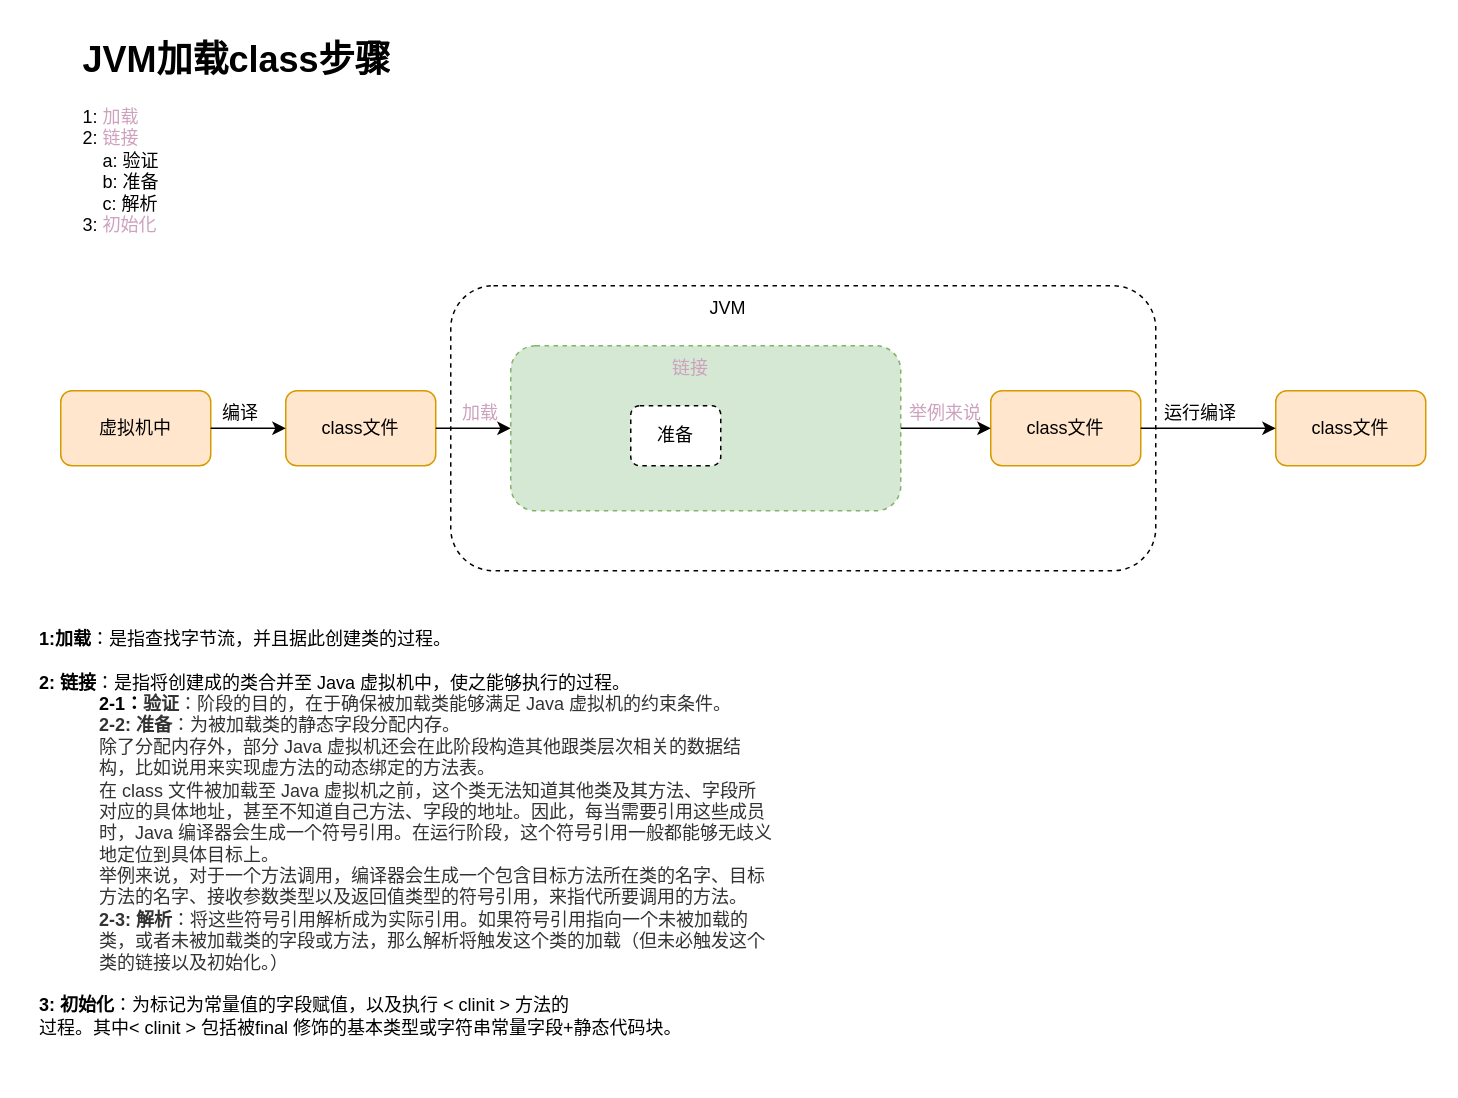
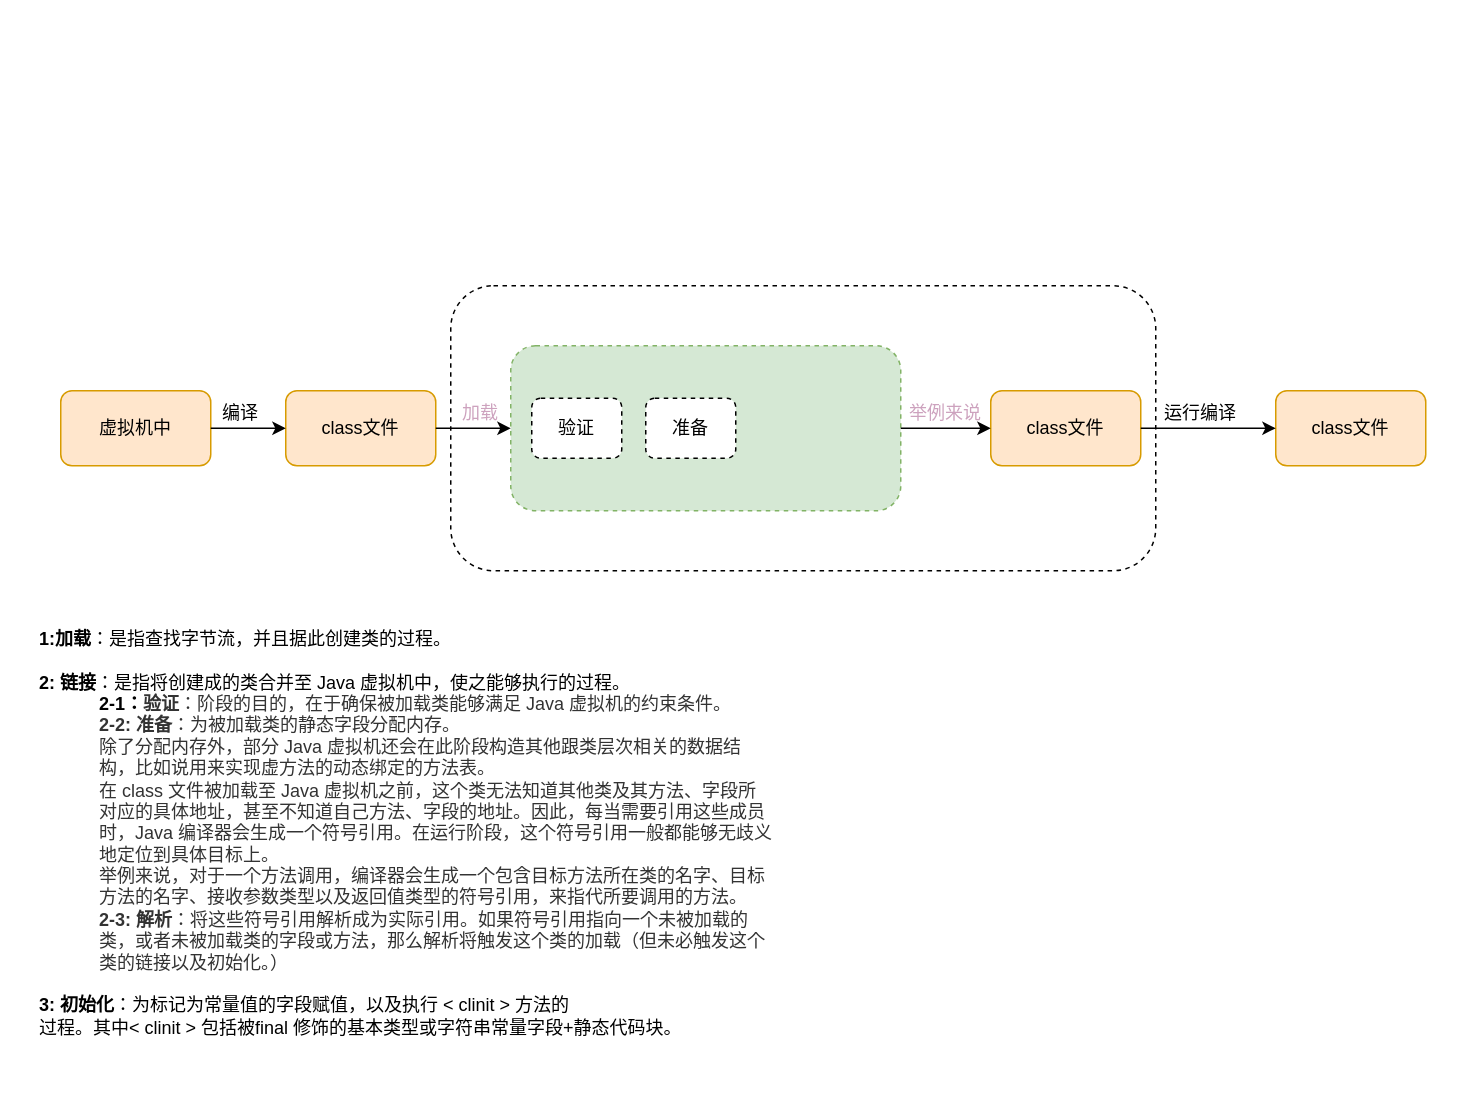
  <mxCell id="0" />
  <mxCell id="1" parent="0" />
  <mxCell id="2" value="" style="rounded=1;whiteSpace=wrap;html=1;dashed=1;glass=0;shadow=0;" vertex="1" parent="1"><mxGeometry x="300" y="190" width="470" height="190" as="geometry" /></mxCell>
  <mxCell id="3" value="虚拟机中" style="rounded=1;whiteSpace=wrap;html=1;fillColor=#ffe6cc;strokeColor=#d79b00;" vertex="1" parent="1"><mxGeometry x="40" y="260" width="100" height="50" as="geometry" /></mxCell>
  <mxCell id="4" value="" style="rounded=1;whiteSpace=wrap;html=1;fillColor=#d5e8d4;strokeColor=#82b366;dashed=1;" vertex="1" parent="1"><mxGeometry x="340" y="230" width="260" height="110" as="geometry" /></mxCell>
  <mxCell id="5" value="class文件" style="rounded=1;whiteSpace=wrap;html=1;fillColor=#ffe6cc;strokeColor=#d79b00;" vertex="1" parent="1"><mxGeometry x="190" y="260" width="100" height="50" as="geometry" /></mxCell>
  <mxCell id="6" value="" style="endArrow=classic;html=1;rounded=0;exitX=1;exitY=0.5;exitDx=0;exitDy=0;entryX=0;entryY=0.5;entryDx=0;entryDy=0;" edge="1" parent="1" source="3" target="5"><mxGeometry width="50" height="50" relative="1" as="geometry"><mxPoint x="390" y="380" as="sourcePoint" /><mxPoint x="440" y="330" as="targetPoint" /></mxGeometry></mxCell>
  <mxCell id="7" value="编译" style="text;html=1;strokeColor=none;fillColor=none;align=center;verticalAlign=middle;whiteSpace=wrap;rounded=0;" vertex="1" parent="1"><mxGeometry x="130" y="260" width="60" height="30" as="geometry" /></mxCell>
- <mxCell id="8" value="JVM" style="text;html=1;strokeColor=none;fillColor=none;align=center;verticalAlign=middle;whiteSpace=wrap;rounded=0;shadow=0;glass=0;dashed=1;sketch=0;" vertex="1" parent="1"><mxGeometry x="455" y="190" width="60" height="30" as="geometry" /></mxCell>
  <mxCell id="9" value="" style="endArrow=classic;html=1;rounded=0;exitX=1;exitY=0.5;exitDx=0;exitDy=0;" edge="1" parent="1" source="5" target="4"><mxGeometry width="50" height="50" relative="1" as="geometry"><mxPoint x="420" y="410" as="sourcePoint" /><mxPoint x="470" y="360" as="targetPoint" /></mxGeometry></mxCell>
  <mxCell id="10" value="&lt;font color=&quot;#cda2be&quot;&gt;加载&lt;/font&gt;" style="text;html=1;strokeColor=none;fillColor=none;align=center;verticalAlign=middle;whiteSpace=wrap;rounded=0;shadow=0;glass=0;dashed=1;sketch=0;" vertex="1" parent="1"><mxGeometry x="290" y="260" width="60" height="30" as="geometry" /></mxCell>
- <mxCell id="11" value="&lt;font color=&quot;#cda2be&quot;&gt;链接&lt;/font&gt;" style="text;html=1;strokeColor=none;fillColor=none;align=center;verticalAlign=middle;whiteSpace=wrap;rounded=0;shadow=0;glass=0;dashed=1;sketch=0;" vertex="1" parent="1"><mxGeometry x="430" y="230" width="60" height="30" as="geometry" /></mxCell>
- <mxCell id="13" value="准备" style="rounded=1;whiteSpace=wrap;html=1;shadow=0;glass=0;dashed=1;sketch=0;" vertex="1" parent="1"><mxGeometry x="420" y="270" width="60" height="40" as="geometry" /></mxCell>
+ <mxCell id="12" value="验证" style="rounded=1;whiteSpace=wrap;html=1;shadow=0;glass=0;dashed=1;sketch=0;" vertex="1" parent="1"><mxGeometry x="354" y="265" width="60" height="40" as="geometry" /></mxCell>
+ <mxCell id="13" value="准备" style="rounded=1;whiteSpace=wrap;html=1;shadow=0;glass=0;dashed=1;sketch=0;" vertex="1" parent="1"><mxGeometry x="430" y="265" width="60" height="40" as="geometry" /></mxCell>
  <mxCell id="14" value="class文件" style="rounded=1;whiteSpace=wrap;html=1;fillColor=#ffe6cc;strokeColor=#d79b00;" vertex="1" parent="1"><mxGeometry x="660" y="260" width="100" height="50" as="geometry" /></mxCell>
  <mxCell id="15" value="" style="endArrow=classic;html=1;rounded=0;exitX=1;exitY=0.5;exitDx=0;exitDy=0;entryX=0;entryY=0.5;entryDx=0;entryDy=0;" edge="1" parent="1" source="4" target="14"><mxGeometry width="50" height="50" relative="1" as="geometry"><mxPoint x="430" y="410" as="sourcePoint" /><mxPoint x="480" y="360" as="targetPoint" /></mxGeometry></mxCell>
  <mxCell id="16" value="&lt;font color=&quot;#cda2be&quot;&gt;举例来说&lt;/font&gt;" style="text;html=1;strokeColor=none;fillColor=none;align=center;verticalAlign=middle;whiteSpace=wrap;rounded=0;shadow=0;glass=0;dashed=1;sketch=0;" vertex="1" parent="1"><mxGeometry x="600" y="260" width="60" height="30" as="geometry" /></mxCell>
  <mxCell id="17" value="class文件" style="rounded=1;whiteSpace=wrap;html=1;fillColor=#ffe6cc;strokeColor=#d79b00;" vertex="1" parent="1"><mxGeometry x="850" y="260" width="100" height="50" as="geometry" /></mxCell>
  <mxCell id="18" value="" style="endArrow=classic;html=1;rounded=0;fontColor=#CDA2BE;entryX=0;entryY=0.5;entryDx=0;entryDy=0;exitX=1;exitY=0.5;exitDx=0;exitDy=0;" edge="1" parent="1" source="14" target="17"><mxGeometry width="50" height="50" relative="1" as="geometry"><mxPoint x="510" y="340" as="sourcePoint" /><mxPoint x="560" y="290" as="targetPoint" /></mxGeometry></mxCell>
  <mxCell id="19" value="运行编译" style="text;html=1;strokeColor=none;fillColor=none;align=center;verticalAlign=middle;whiteSpace=wrap;rounded=0;shadow=0;glass=0;dashed=1;sketch=0;" vertex="1" parent="1"><mxGeometry x="760" y="260" width="80" height="30" as="geometry" /></mxCell>
- <mxCell id="20" value="&lt;h1&gt;&lt;font color=&quot;#000000&quot;&gt;JVM加载class步骤&lt;/font&gt;&lt;/h1&gt;&lt;div&gt;&lt;font color=&quot;#000000&quot;&gt;1: &lt;/font&gt;加载&lt;/div&gt;&lt;div&gt;&lt;font color=&quot;#000000&quot;&gt;2: &lt;/font&gt;链接&lt;/div&gt;&lt;div&gt;&lt;font color=&quot;#000000&quot;&gt;&amp;nbsp; &amp;nbsp; a: 验证&lt;/font&gt;&lt;/div&gt;&lt;div&gt;&lt;font color=&quot;#000000&quot;&gt;&amp;nbsp; &amp;nbsp; b: 准备&lt;/font&gt;&lt;/div&gt;&lt;div&gt;&lt;font color=&quot;#000000&quot;&gt;&amp;nbsp; &amp;nbsp; c: 解析&lt;/font&gt;&lt;/div&gt;&lt;div&gt;&lt;font color=&quot;#000000&quot;&gt;3: &lt;/font&gt;初始化&lt;/div&gt;" style="text;html=1;strokeColor=none;fillColor=none;spacing=5;spacingTop=-20;whiteSpace=wrap;overflow=hidden;rounded=0;shadow=0;glass=0;dashed=1;sketch=0;fontColor=#CDA2BE;" vertex="1" parent="1"><mxGeometry x="50" y="20" width="240" height="150" as="geometry" /></mxCell>
  <mxCell id="21" value="&lt;font color=&quot;#000000&quot;&gt;&lt;b&gt;1:加载&lt;/b&gt;：是指查找字节流，并且据此创建类的过程。&lt;br&gt;&lt;br&gt;&lt;b&gt;2: 链接&lt;/b&gt;：是指将创建成的类合并至 Java 虚拟机中，使之能够执行的过程。&lt;br&gt;&lt;/font&gt;&lt;blockquote style=&quot;margin: 0 0 0 40px; border: none; padding: 0px;&quot;&gt;&lt;font style=&quot;background-color: initial;&quot; color=&quot;#000000&quot;&gt;&lt;b&gt;2-1：&lt;/b&gt;&lt;/font&gt;&lt;span style=&quot;color: rgb(51, 51, 51); font-family: &amp;quot;PingFang SC&amp;quot;, Avenir, Tahoma, Arial, &amp;quot;Lantinghei SC&amp;quot;, &amp;quot;Microsoft Yahei&amp;quot;, &amp;quot;Hiragino Sans GB&amp;quot;, &amp;quot;Microsoft Sans Serif&amp;quot;, &amp;quot;WenQuanYi Micro Hei&amp;quot;, Helvetica, sans-serif; background-color: rgb(255, 255, 255);&quot;&gt;&lt;b&gt;验证&lt;/b&gt;：&lt;/span&gt;&lt;span style=&quot;background-color: rgb(255, 255, 255); color: rgb(51, 51, 51); font-family: &amp;quot;PingFang SC&amp;quot;, Avenir, Tahoma, Arial, &amp;quot;Lantinghei SC&amp;quot;, &amp;quot;Microsoft Yahei&amp;quot;, &amp;quot;Hiragino Sans GB&amp;quot;, &amp;quot;Microsoft Sans Serif&amp;quot;, &amp;quot;WenQuanYi Micro Hei&amp;quot;, Helvetica, sans-serif;&quot;&gt;阶段的目的，在于确保被加载类能够满足 Java 虚拟机的约束条件。&lt;/span&gt;&lt;/blockquote&gt;&lt;blockquote style=&quot;margin: 0 0 0 40px; border: none; padding: 0px;&quot;&gt;&lt;span style=&quot;color: rgb(51, 51, 51); background-color: rgb(255, 255, 255);&quot;&gt;&lt;font style=&quot;font-size: 12px;&quot;&gt;&lt;b&gt;2-2: 准&lt;/b&gt;&lt;font face=&quot;PingFang SC, Avenir, Tahoma, Arial, Lantinghei SC, Microsoft Yahei, Hiragino Sans GB, Microsoft Sans Serif, WenQuanYi Micro Hei, Helvetica, sans-serif&quot;&gt;&lt;b&gt;备&lt;/b&gt;：为被加载类的静态字段分配内存。&lt;/font&gt;&lt;/font&gt;&lt;/span&gt;&lt;/blockquote&gt;&lt;blockquote style=&quot;margin: 0 0 0 40px; border: none; padding: 0px;&quot;&gt;&lt;span style=&quot;color: rgb(51, 51, 51); font-family: &amp;quot;PingFang SC&amp;quot;, Avenir, Tahoma, Arial, &amp;quot;Lantinghei SC&amp;quot;, &amp;quot;Microsoft Yahei&amp;quot;, &amp;quot;Hiragino Sans GB&amp;quot;, &amp;quot;Microsoft Sans Serif&amp;quot;, &amp;quot;WenQuanYi Micro Hei&amp;quot;, Helvetica, sans-serif; background-color: initial;&quot;&gt;除了分配内存外，部分 Java 虚拟机还会在此阶段构造其他跟类层次相关的数据结构，比如说用来实现虚方法的动态绑定的方法表。&lt;/span&gt;&lt;/blockquote&gt;&lt;blockquote style=&quot;margin: 0 0 0 40px; border: none; padding: 0px;&quot;&gt;&lt;font face=&quot;PingFang SC, Avenir, Tahoma, Arial, Lantinghei SC, Microsoft Yahei, Hiragino Sans GB, Microsoft Sans Serif, WenQuanYi Micro Hei, Helvetica, sans-serif&quot; color=&quot;#333333&quot;&gt;在 class 文件被加载至 Java 虚拟机之前，这个类无法知道其他类及其方法、字段所对应的具体地址，甚至不知道自己方法、字段的地址。因此，每当需要引用这些成员时，Java 编译器会生成一个符号引用。在运行阶段，这个符号引用一般都能够无歧义地定位到具体目标上。&lt;/font&gt;&lt;/blockquote&gt;&lt;blockquote style=&quot;margin: 0 0 0 40px; border: none; padding: 0px;&quot;&gt;&lt;font face=&quot;PingFang SC, Avenir, Tahoma, Arial, Lantinghei SC, Microsoft Yahei, Hiragino Sans GB, Microsoft Sans Serif, WenQuanYi Micro Hei, Helvetica, sans-serif&quot; color=&quot;#333333&quot;&gt;举例来说，对于一个方法调用，编译器会生成一个包含目标方法所在类的名字、目标方法的名字、接收参数类型以及返回值类型的符号引用，来指代所要调用的方法。&lt;/font&gt;&lt;/blockquote&gt;&lt;blockquote style=&quot;margin: 0 0 0 40px; border: none; padding: 0px;&quot;&gt;&lt;span style=&quot;color: rgb(51, 51, 51); background-color: rgb(255, 255, 255);&quot;&gt;&lt;font style=&quot;font-size: 12px;&quot;&gt;&lt;b&gt;2-3:&lt;/b&gt;&lt;font face=&quot;PingFang SC, Avenir, Tahoma, Arial, Lantinghei SC, Microsoft Yahei, Hiragino Sans GB, Microsoft Sans Serif, WenQuanYi Micro Hei, Helvetica, sans-serif&quot;&gt;&lt;b&gt; 解析&lt;/b&gt;：&lt;/font&gt;&lt;/font&gt;&lt;/span&gt;&lt;span style=&quot;color: rgb(51, 51, 51); font-family: &amp;quot;PingFang SC&amp;quot;, Avenir, Tahoma, Arial, &amp;quot;Lantinghei SC&amp;quot;, &amp;quot;Microsoft Yahei&amp;quot;, &amp;quot;Hiragino Sans GB&amp;quot;, &amp;quot;Microsoft Sans Serif&amp;quot;, &amp;quot;WenQuanYi Micro Hei&amp;quot;, Helvetica, sans-serif; background-color: initial;&quot;&gt;将这些符号引用解析成为实际引用。如果符号引用指向一个未被加载的类，或者未被加载类的字段或方法，那么解析将触发这个类的加载（但未必触发这个类的链接以及初始化。）&lt;/span&gt;&lt;/blockquote&gt;&lt;blockquote style=&quot;margin: 0 0 0 40px; border: none; padding: 0px;&quot;&gt;&lt;span style=&quot;color: rgb(51, 51, 51); font-family: &amp;quot;PingFang SC&amp;quot;, Avenir, Tahoma, Arial, &amp;quot;Lantinghei SC&amp;quot;, &amp;quot;Microsoft Yahei&amp;quot;, &amp;quot;Hiragino Sans GB&amp;quot;, &amp;quot;Microsoft Sans Serif&amp;quot;, &amp;quot;WenQuanYi Micro Hei&amp;quot;, Helvetica, sans-serif; background-color: initial;&quot;&gt;&lt;br&gt;&lt;/span&gt;&lt;/blockquote&gt;&lt;font color=&quot;#000000&quot;&gt;&lt;b&gt;3: 初始化&lt;/b&gt;：为标记为常量值的字段赋值，以及执行 &amp;lt; clinit &amp;gt; 方法的&lt;br&gt;过程。其中&lt;/font&gt;&lt;span style=&quot;color: rgb(0, 0, 0);&quot;&gt;&amp;lt; clinit &amp;gt;&amp;nbsp;包括被final 修饰的基本类型或字符串常量字段+静态代码块。&lt;/span&gt;&lt;font color=&quot;#000000&quot;&gt;&lt;br&gt;&lt;/font&gt;" style="text;strokeColor=none;fillColor=none;align=left;verticalAlign=middle;spacingLeft=4;spacingRight=4;overflow=hidden;points=[[0,0.5],[1,0.5]];portConstraint=eastwest;rotatable=0;whiteSpace=wrap;html=1;shadow=0;glass=0;dashed=1;sketch=0;fontColor=#9AC7BF;" vertex="1" parent="1"><mxGeometry x="20" y="400" width="500" height="310" as="geometry" /></mxCell>
